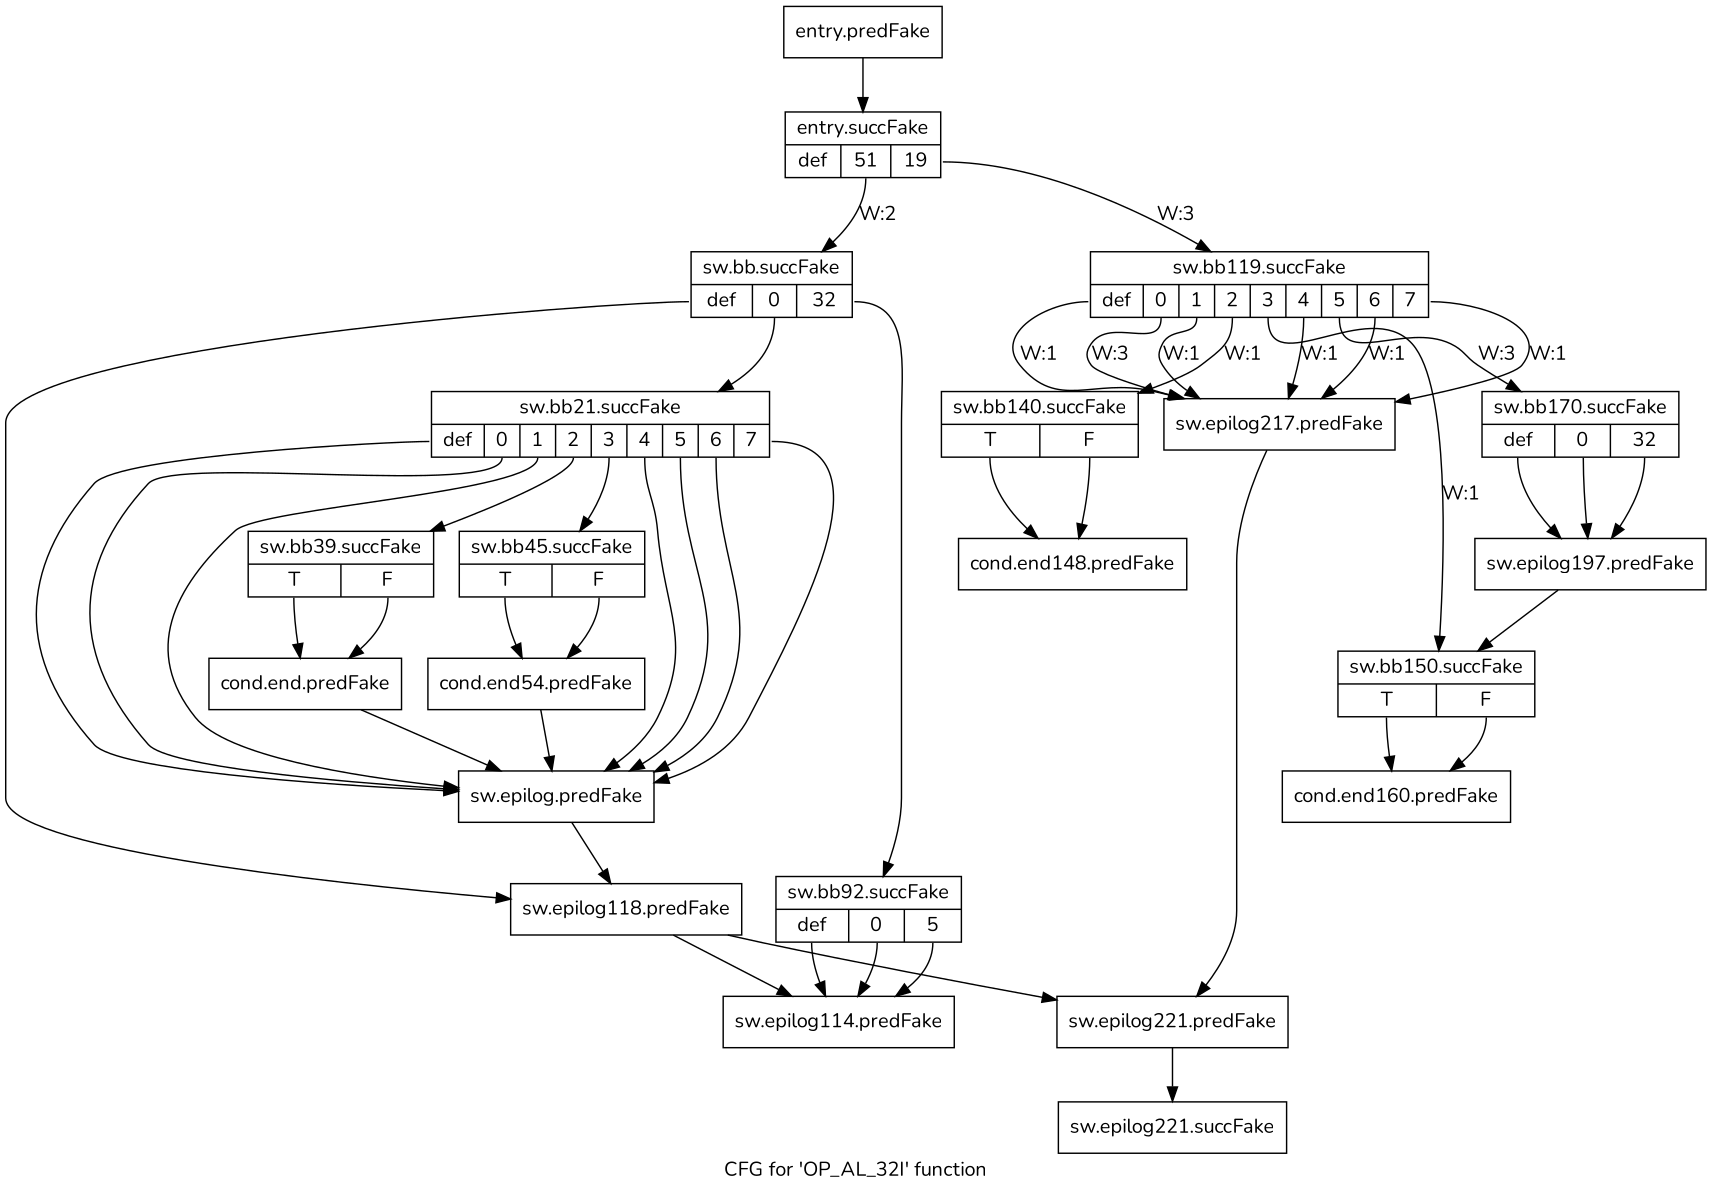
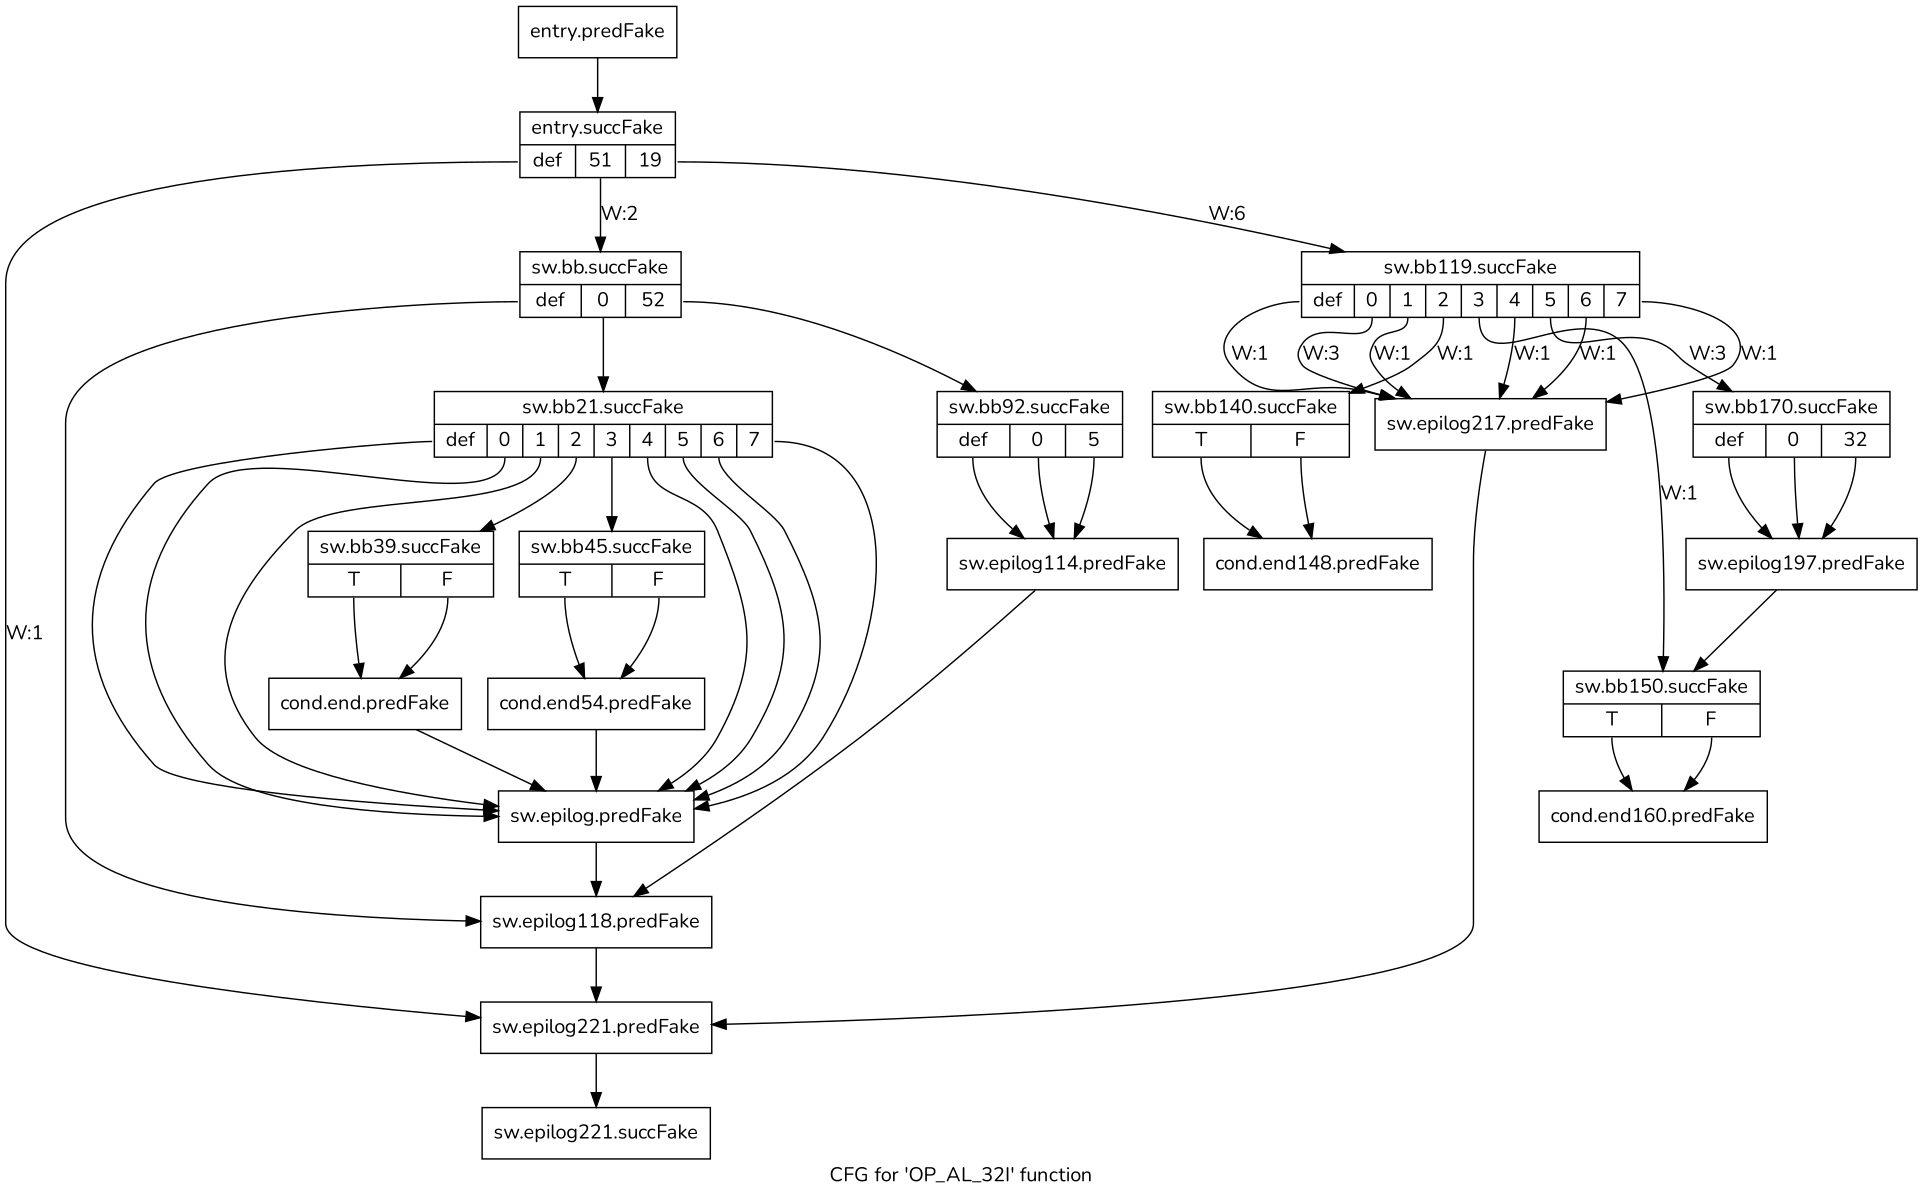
  digraph {
    fontname=Nunito
    label="CFG for 'OP_AL_32I' function"
    node [fontname=Nunito shape=record filename="../../../../OP_AL_32I.cpp" linenumber=57]
    edge [execusionnum=0 filename="../../../../OP_AL_32I.cpp" fontname=Nunito tailport=s0]
    n1 [label="{entry.predFake}" filename="" linenumber=""]
    n2 [label="{entry.succFake|{<s0>def|<s1>51|<s2>19}}" linenumber=10]
    n3 [label="{sw.epilog221.predFake}"]
-   n4 [label="{sw.bb.succFake|{<s0>def|<s1>0|<s2>32}}" linenumber=12]
+   n4 [label="{sw.bb.succFake|{<s0>def|<s1>0|<s2>52}}" linenumber=12]
    n5 [label="{sw.bb119.succFake|{<s0>def|<s1>0|<s2>1|<s3>2|<s4>3|<s5>4|<s6>5|<s7>6|<s8>7}}" linenumber=37]
    n6 [label="{sw.epilog221.succFake}"]
    n7 [label="{sw.epilog118.predFake}" linenumber=35]
    n8 [label="{sw.bb21.succFake|{<s0>def|<s1>0|<s2>1|<s3>2|<s4>3|<s5>4|<s6>5|<s7>6|<s8>7}}" linenumber=14]
    n9 [label="{sw.bb92.succFake|{<s0>def|<s1>0|<s2>5}}" linenumber=27]
    n10 [label="{sw.epilog217.predFake}" linenumber=54]
    n11 [label="{sw.bb140.succFake|{<s0>T|<s1>F}}" linenumber=40]
    n12 [label="{sw.bb150.succFake|{<s0>T|<s1>F}}" linenumber=41]
    n13 [label="{sw.bb170.succFake|{<s0>def|<s1>0|<s2>32}}" linenumber=44]
    n14 [label="{sw.epilog.predFake}" linenumber=25]
    n15 [label="{sw.bb39.succFake|{<s0>T|<s1>F}}" linenumber=17]
    n16 [label="{sw.bb45.succFake|{<s0>T|<s1>F}}" linenumber=18]
    n17 [label="{sw.epilog114.predFake}" linenumber=32]
    n18 [label="{cond.end148.predFake}" linenumber=40]
    n19 [label="{cond.end160.predFake}" linenumber=41]
    n20 [label="{sw.epilog197.predFake}" linenumber=49]
    n21 [label="{cond.end.predFake}" linenumber=17]
    n22 [label="{cond.end54.predFake}" linenumber=18]
    n1 -> n2 [execusionnum=2 tailport=""]
+   n2 -> n3 [label="W:1"]
    n2 -> n4 [label="W:2" tailport=s1]
-   n2 -> n5 [execusionnum=2 label="W:3" tailport=s2]
+   n2 -> n5 [execusionnum=2 label="W:6" tailport=s2]
    n3 -> n6 [tailport=""]
    n4 -> n7
    n4 -> n8 [tailport=s1]
    n4 -> n9 [tailport=s2]
    n5 -> n10 [label="W:1"]
    n5 -> n10 [execusionnum=2 label="W:3" tailport=s1]
    n5 -> n10 [label="W:1" tailport=s2]
    n5 -> n10 [label="W:1" tailport=s5]
    n5 -> n10 [label="W:1" tailport=s7]
    n5 -> n10 [label="W:1" tailport=s8]
    n5 -> n11 [label="W:1" tailport=s3]
    n5 -> n12 [label="W:1" tailport=s4]
    n5 -> n13 [label="W:3" tailport=s6]
    n7 -> n3 [tailport=""]
    n8 -> n14
    n8 -> n14 [tailport=s1]
    n8 -> n14 [tailport=s2]
    n8 -> n14 [tailport=s5]
    n8 -> n14 [tailport=s6]
    n8 -> n14 [tailport=s7]
    n8 -> n14 [tailport=s8]
    n8 -> n15 [tailport=s3]
    n8 -> n16 [tailport=s4]
    n9 -> n17
    n9 -> n17 [tailport=s1]
    n9 -> n17 [tailport=s2]
    n10 -> n3 [execusionnum=2 tailport=""]
    n11 -> n18
    n11 -> n18 [tailport=s1]
    n12 -> n19
    n12 -> n19 [tailport=s1]
    n13 -> n20
    n13 -> n20 [tailport=s1]
    n13 -> n20 [tailport=s2]
    n14 -> n7 [tailport=""]
    n15 -> n21
    n15 -> n21 [tailport=s1]
    n16 -> n22
    n16 -> n22 [tailport=s1]
-   n7 -> n17 [tailport=""]
+   n17 -> n7 [tailport=""]
    n20 -> n12 [tailport=""]
    n21 -> n14 [tailport=""]
    n22 -> n14 [tailport=""]
  }
